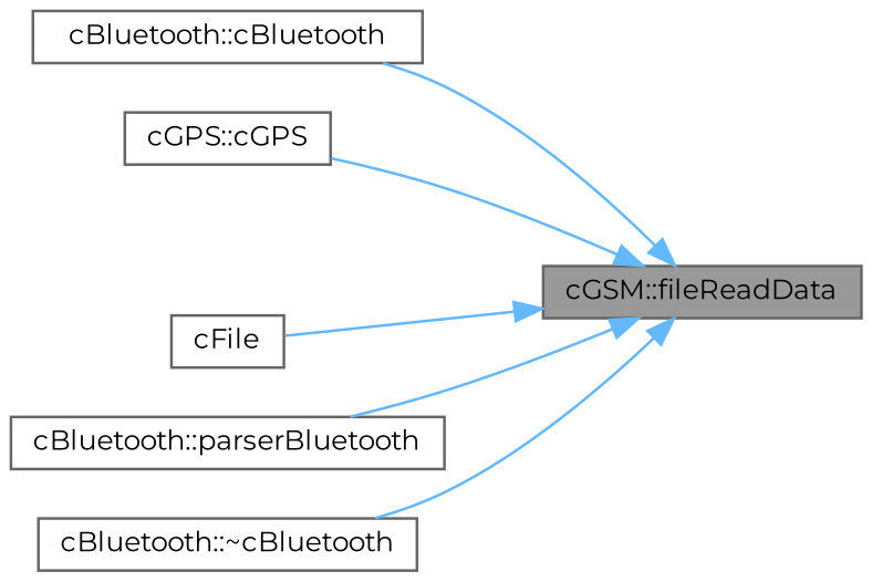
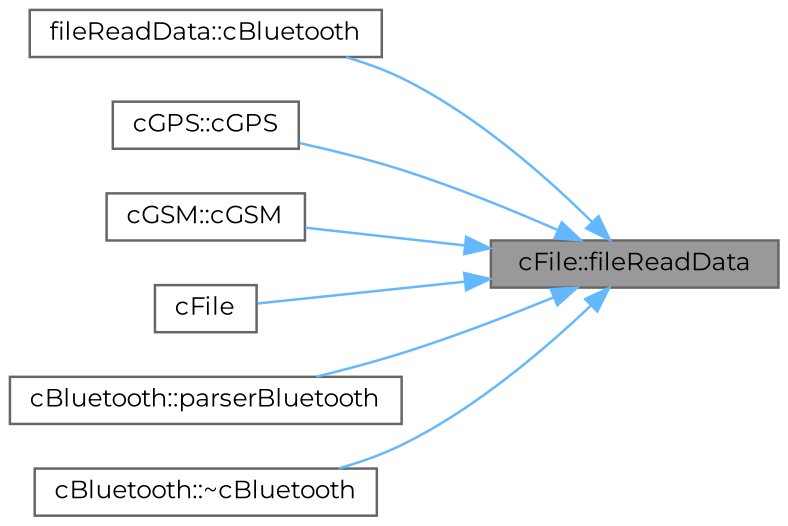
  digraph {
    fontname=Montserrat
    rankdir=RL
    node [color=grey40 fillcolor=white fontname=Montserrat fontsize=10 shape=box style=filled]
    edge [color=steelblue1 dir=back fontname=Montserrat fontsize=10 labelfontname=Helvetica labelfontsize=10 style=solid]
-   n1 [color=gray40 fillcolor=grey60 fontcolor=black height=0.2 label="cGSM::fileReadData" width=0.4]
-   n2 [height=0.2 label="cBluetooth::cBluetooth" width=0.4]
+   n1 [color=gray40 fillcolor=grey60 fontcolor=black height=0.2 label="cFile::fileReadData" width=0.4]
+   n2 [height=0.2 label="fileReadData::cBluetooth" width=0.4]
    n3 [height=0.2 label="cGPS::cGPS" width=0.4]
+   n4 [height=0.2 label="cGSM::cGSM" width=0.4]
    n5 [height=0.2 label=cFile width=0.4]
    n6 [height=0.2 label="cBluetooth::parserBluetooth" width=0.4]
    n7 [height=0.2 label="cBluetooth::~cBluetooth" width=0.4]
    n1 -> n2
    n1 -> n3
+   n1 -> n4
    n1 -> n5
    n1 -> n6
    n1 -> n7
  }
